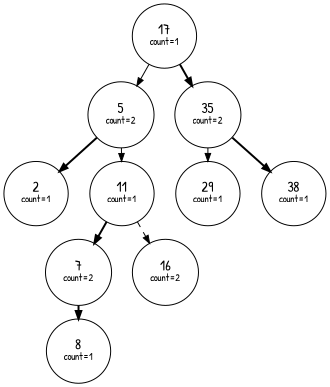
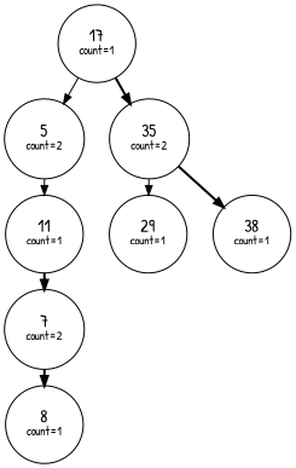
  digraph {
    fontname="Patrick Hand"
    nodesep=0.3
    ranksep=0.2
    node [fontname="Patrick Hand" shape=circle]
    edge [arrowsize=0.8 fontname="Patrick Hand" side=right style=bold]
    n1 [label=<17<BR/><FONT POINT-SIZE="10">count=1</FONT>>]
    n2 [label=<5<BR/><FONT POINT-SIZE="10">count=2</FONT>>]
    n3 [label=<35<BR/><FONT POINT-SIZE="10">count=2</FONT>>]
-   n4 [label=<2<BR/><FONT POINT-SIZE="10">count=1</FONT>>]
    n5 [label=<11<BR/><FONT POINT-SIZE="10">count=1</FONT>>]
    n6 [label=<29<BR/><FONT POINT-SIZE="10">count=1</FONT>>]
    n7 [label=<38<BR/><FONT POINT-SIZE="10">count=1</FONT>>]
    n8 [label=<7<BR/><FONT POINT-SIZE="10">count=2</FONT>>]
-   n9 [label=<16<BR/><FONT POINT-SIZE="10">count=2</FONT>>]
    n10 [label=<8<BR/><FONT POINT-SIZE="10">count=1</FONT>>]
    n1 -> n2 [side=left style=solid]
    n1 -> n3
-   n2 -> n4 [side=left]
    n2 -> n5 [style=solid]
    n3 -> n6 [side=left style=solid]
    n3 -> n7
    n5 -> n8 [side=left]
-   n5 -> n9 [style=dashed]
    n8 -> n10
  }
